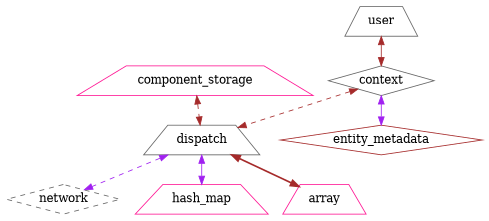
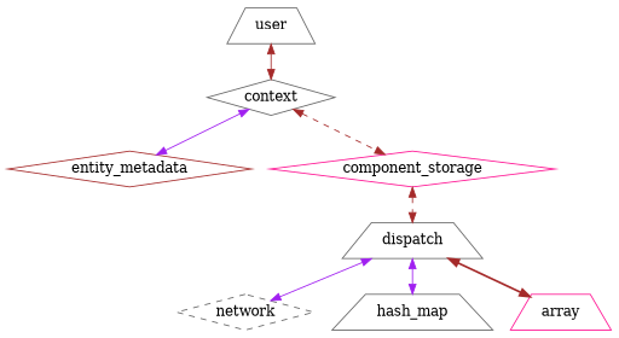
  digraph {
    node [color=gray40 shape=trapezium]
    edge [color=brown dir=both style=solid]
    network [shape=diamond style=dashed]
    dispatch
-   hash_map [color=deeppink]
+   hash_map
    array [color=deeppink]
    context [shape=diamond]
    entity_metadata [color=brown shape=diamond]
-   component_storage [color=deeppink]
+   component_storage [color=deeppink shape=diamond]
    user
-   dispatch -> network [color=purple style=dashed]
+   dispatch -> network [color=purple]
    dispatch -> hash_map [color=purple]
    dispatch -> array [style=bold]
    context -> entity_metadata [color=purple]
-   context -> dispatch [style=dashed]
+   context -> component_storage [style=dashed]
    component_storage -> dispatch [style=dashed]
    user -> context
  }
